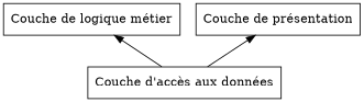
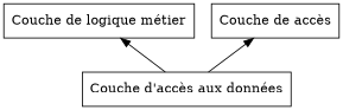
  digraph {
    node [shape=box]
    edge [dir=back]
    n1 [label="Couche d'accès aux données"]
    n2 [label="Couche de logique métier"]
-   n3 [label="Couche de présentation"]
+   n3 [label="Couche de accès"]
    n2 -> n1
    n3 -> n1
  }
